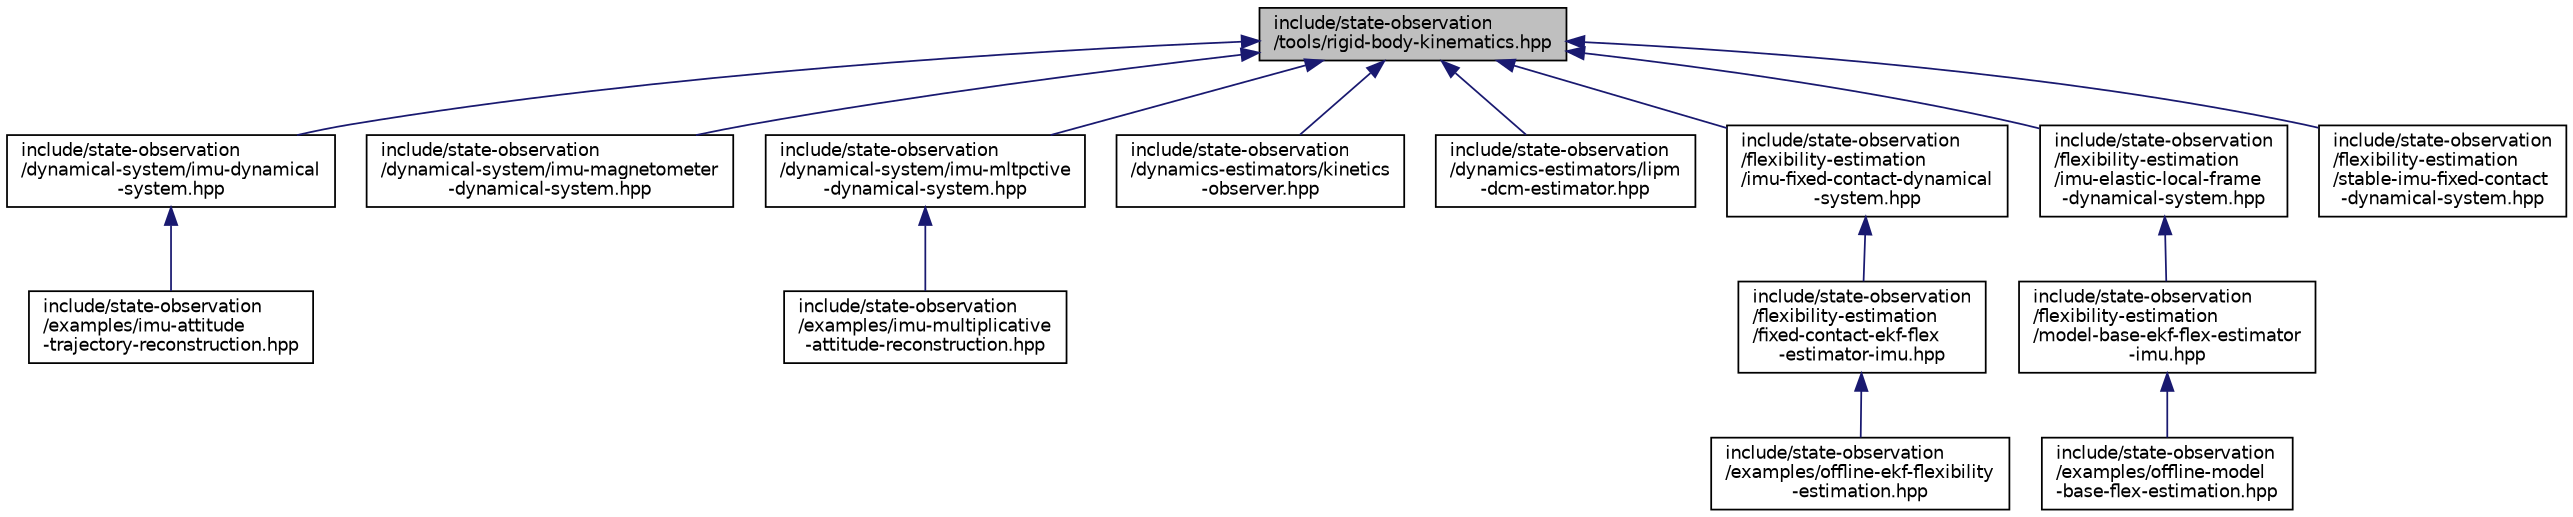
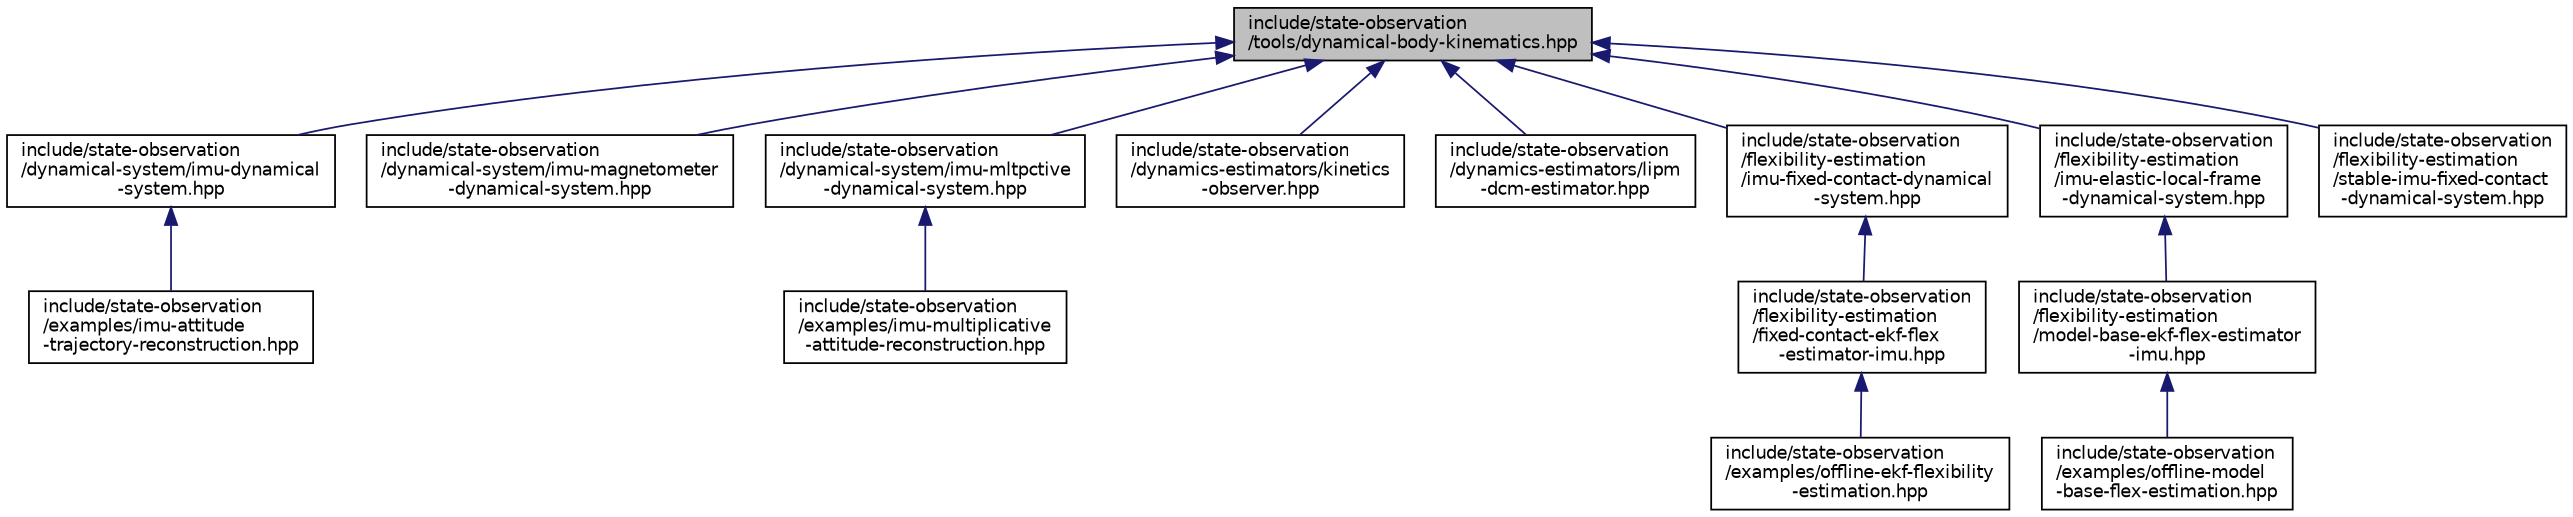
  digraph {
    node [color=black fillcolor=white fontname=Helvetica fontsize=10 shape=record style=filled]
    edge [color=midnightblue dir=back fontname=Helvetica fontsize=10 labelfontname=Helvetica labelfontsize=10 style=solid]
-   n1 [fillcolor=grey75 fontcolor=black height=0.2 label="include/state-observation\l/tools/rigid-body-kinematics.hpp" width=0.4]
+   n1 [fillcolor=grey75 fontcolor=black height=0.2 label="include/state-observation\l/tools/dynamical-body-kinematics.hpp" width=0.4]
    n2 [height=0.2 label="include/state-observation\l/dynamical-system/imu-dynamical\l-system.hpp" width=0.4]
    n3 [height=0.2 label="include/state-observation\l/dynamical-system/imu-magnetometer\l-dynamical-system.hpp" width=0.4]
    n4 [height=0.2 label="include/state-observation\l/dynamical-system/imu-mltpctive\l-dynamical-system.hpp" width=0.4]
    n5 [height=0.2 label="include/state-observation\l/dynamics-estimators/kinetics\l-observer.hpp" width=0.4]
    n6 [height=0.2 label="include/state-observation\l/dynamics-estimators/lipm\l-dcm-estimator.hpp" width=0.4]
    n7 [height=0.2 label="include/state-observation\l/flexibility-estimation\l/imu-fixed-contact-dynamical\l-system.hpp" width=0.4]
    n8 [height=0.2 label="include/state-observation\l/flexibility-estimation\l/imu-elastic-local-frame\l-dynamical-system.hpp" width=0.4]
    n9 [height=0.2 label="include/state-observation\l/flexibility-estimation\l/stable-imu-fixed-contact\l-dynamical-system.hpp" width=0.4]
    n10 [height=0.2 label="include/state-observation\l/examples/imu-attitude\l-trajectory-reconstruction.hpp" width=0.4]
    n11 [height=0.2 label="include/state-observation\l/examples/imu-multiplicative\l-attitude-reconstruction.hpp" width=0.4]
    n12 [height=0.2 label="include/state-observation\l/flexibility-estimation\l/fixed-contact-ekf-flex\l-estimator-imu.hpp" width=0.4]
    n13 [height=0.2 label="include/state-observation\l/examples/offline-ekf-flexibility\l-estimation.hpp" width=0.4]
    n14 [height=0.2 label="include/state-observation\l/flexibility-estimation\l/model-base-ekf-flex-estimator\l-imu.hpp" width=0.4]
    n15 [height=0.2 label="include/state-observation\l/examples/offline-model\l-base-flex-estimation.hpp" width=0.4]
    n1 -> n2
    n1 -> n3
    n1 -> n4
    n1 -> n5
    n1 -> n6
    n1 -> n7
    n1 -> n8
    n1 -> n9
    n2 -> n10
    n4 -> n11
    n7 -> n12
    n8 -> n14
    n12 -> n13
    n14 -> n15
  }
